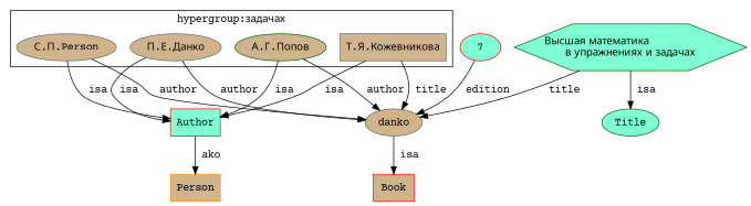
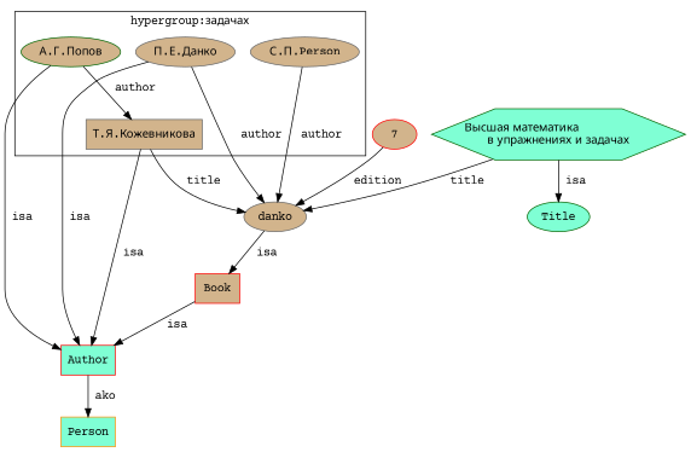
  digraph {
    fontname="Courier Prime"
    node [color=gray40 fillcolor=tan fontname="Courier Prime" style=filled]
    edge [fontname="Courier Prime"]
    "П.Е.Данко"
    "А.Г.Попов" [color=darkgreen]
    "Т.Я.Кожевникова" [shape=box]
    n4 [label="С.П.Person"]
    danko
    Author [color=red fillcolor=aquamarine shape=box]
    Book [color=red shape=box]
-   Person [color=darkorange shape=box]
+   Person [color=darkorange fillcolor=aquamarine shape=box]
    n9 [color=darkgreen fillcolor=aquamarine label="Высшая математика\lв упражнениях и задачах" shape=hexagon]
    Title [color=darkgreen fillcolor=aquamarine shape=ellipse]
-   n11 [color=red fillcolor=aquamarine label=7]
+   n11 [color=red label=7]
    subgraph cluster_1 {
      label="hypergroup:задачах"
      rankdir=TD
      "П.Е.Данко"
      "А.Г.Попов"
      "Т.Я.Кожевникова"
      n4
    }
    "П.Е.Данко" -> danko [label=" author"]
    "П.Е.Данко" -> Author [label=" isa"]
-   "А.Г.Попов" -> danko [label=" author"]
+   "А.Г.Попов" -> "Т.Я.Кожевникова" [label=" author"]
    "А.Г.Попов" -> Author [label=" isa"]
    "Т.Я.Кожевникова" -> danko [label=" title"]
    "Т.Я.Кожевникова" -> Author [label=" isa"]
    n4 -> danko [label=" author"]
-   n4 -> Author [label=" isa"]
+   Book -> Author [label=" isa"]
    danko -> Book [label=" isa"]
    Author -> Person [label=" ako"]
    n9 -> danko [label=" title"]
    n9 -> Title [label=" isa"]
    n11 -> danko [label=" edition"]
  }
